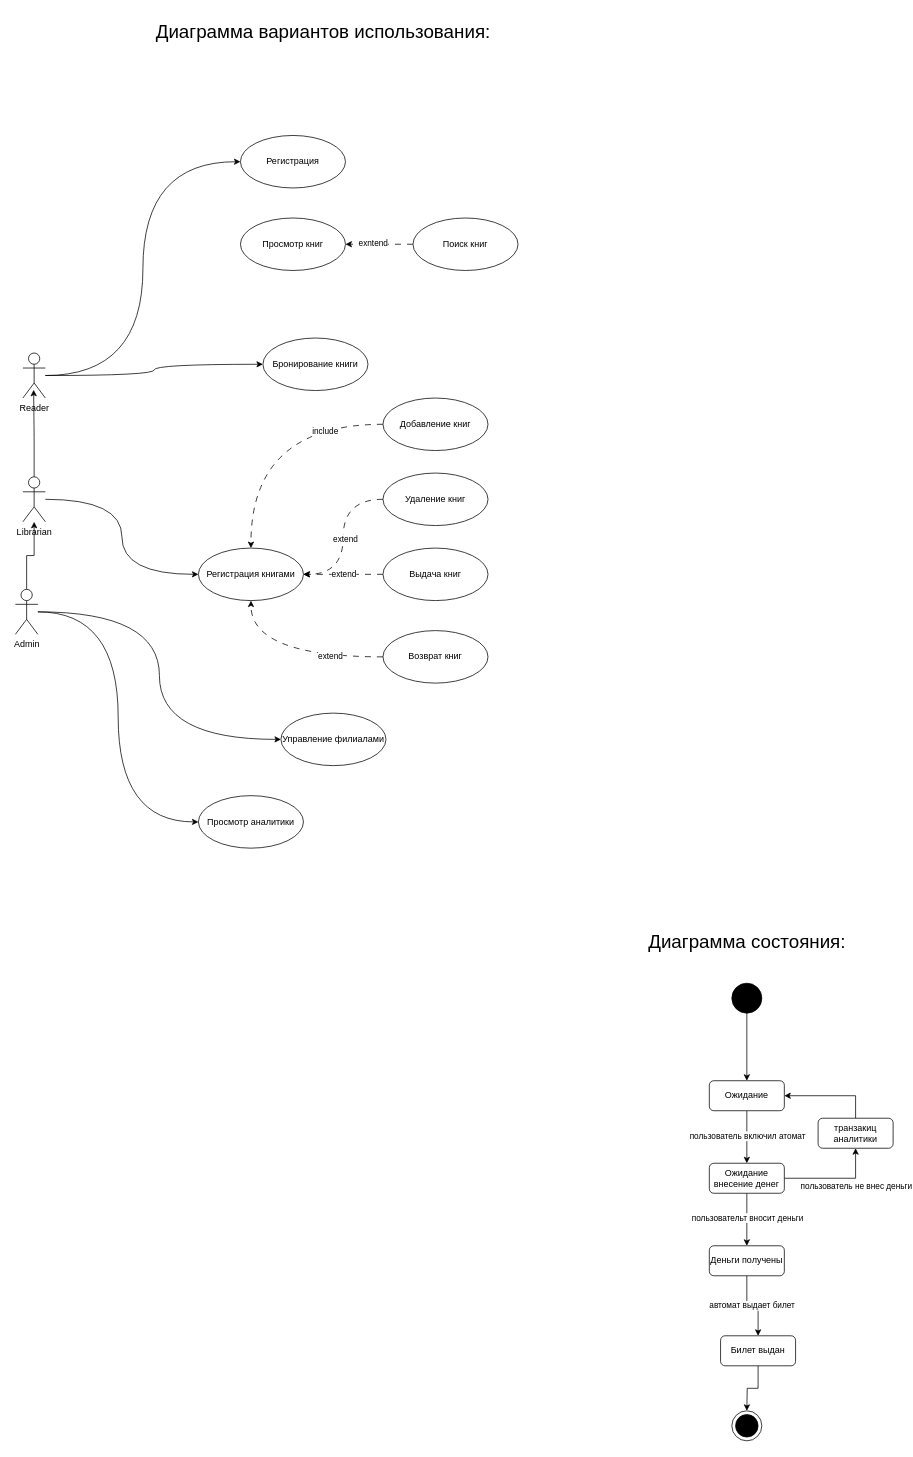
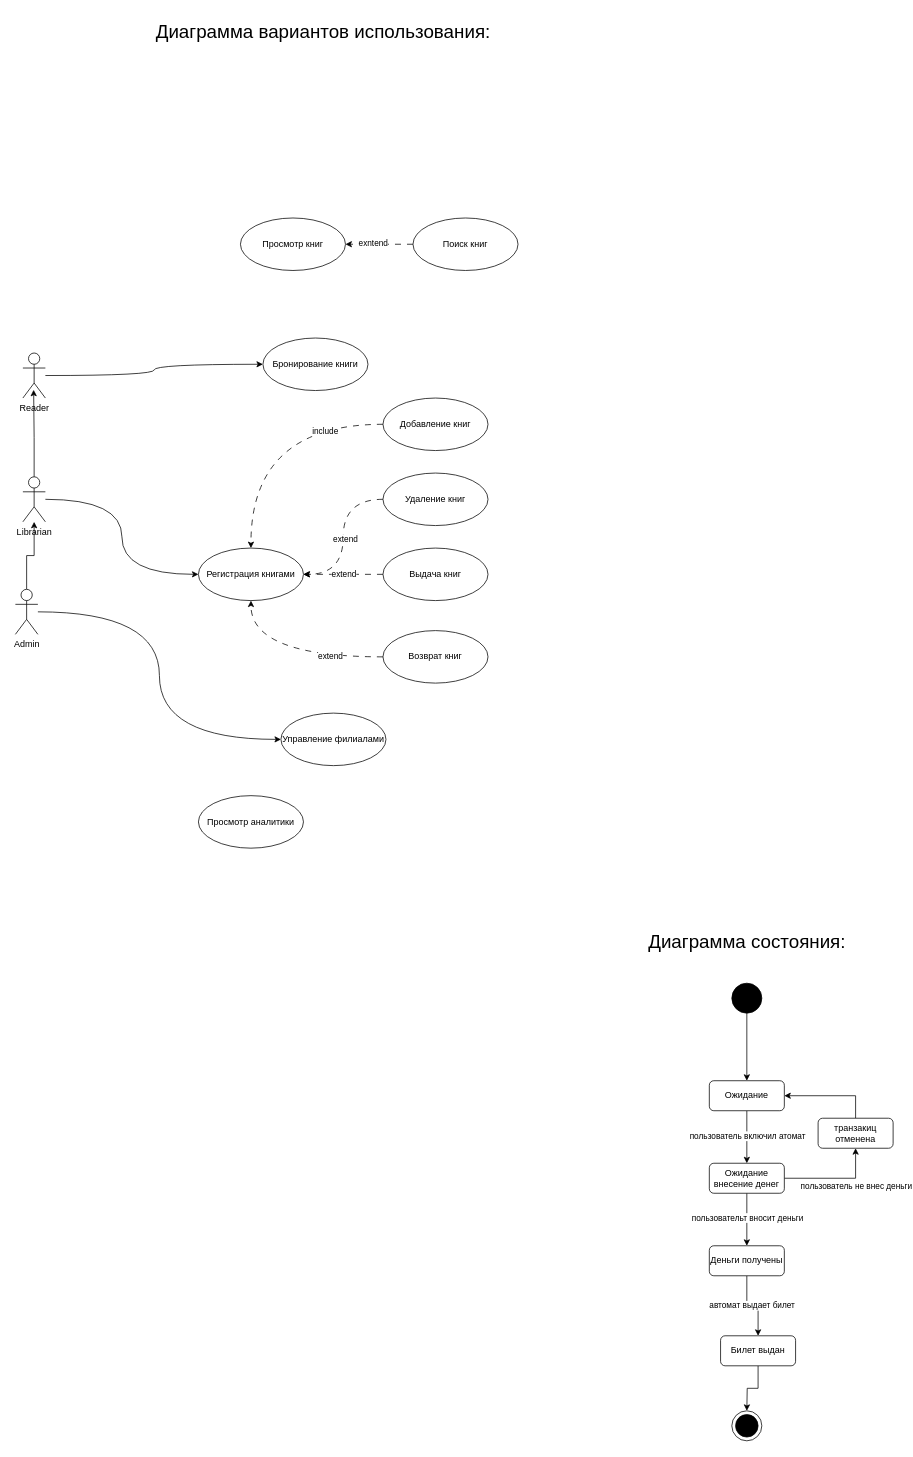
  <mxCell id="0" />
  <mxCell id="1" parent="0" />
- <mxCell id="2" value="Регистрация" style="ellipse;whiteSpace=wrap;html=1;" parent="1" vertex="1"><mxGeometry x="320" y="180" width="140" height="70" as="geometry" /></mxCell>
  <mxCell id="3" value="Диаграмма вариантов использования:" style="text;html=1;align=center;verticalAlign=middle;resizable=0;points=[];autosize=1;strokeColor=none;fillColor=none;fontSize=25;" parent="1" vertex="1"><mxGeometry x="195" y="20" width="470" height="40" as="geometry" /></mxCell>
  <mxCell id="4" value="Диаграмма состояния:" style="text;html=1;align=center;verticalAlign=middle;resizable=0;points=[];autosize=1;strokeColor=none;fillColor=none;fontSize=25;" parent="1" vertex="1"><mxGeometry x="850" y="1233" width="290" height="40" as="geometry" /></mxCell>
  <mxCell id="5" style="edgeStyle=orthogonalEdgeStyle;rounded=0;orthogonalLoop=1;jettySize=auto;html=1;entryX=0.5;entryY=0;entryDx=0;entryDy=0;" parent="1" source="6" target="9" edge="1"><mxGeometry relative="1" as="geometry" /></mxCell>
  <mxCell id="6" value="" style="shape=ellipse;html=1;fillColor=strokeColor;fontSize=18;fontColor=#ffffff;" parent="1" vertex="1"><mxGeometry x="975" y="1310" width="40" height="40" as="geometry" /></mxCell>
  <mxCell id="7" style="edgeStyle=orthogonalEdgeStyle;rounded=0;orthogonalLoop=1;jettySize=auto;html=1;entryX=0.5;entryY=0;entryDx=0;entryDy=0;" parent="1" source="9" target="14" edge="1"><mxGeometry relative="1" as="geometry" /></mxCell>
  <mxCell id="8" value="пользователь включил атомат" style="edgeLabel;html=1;align=center;verticalAlign=middle;resizable=0;points=[];" parent="7" vertex="1" connectable="0"><mxGeometry x="-0.07" relative="1" as="geometry"><mxPoint as="offset" /></mxGeometry></mxCell>
  <mxCell id="9" value="Ожидание" style="shape=rect;rounded=1;html=1;whiteSpace=wrap;align=center;" parent="1" vertex="1"><mxGeometry x="945" y="1440" width="100" height="40" as="geometry" /></mxCell>
  <mxCell id="10" style="edgeStyle=orthogonalEdgeStyle;rounded=0;orthogonalLoop=1;jettySize=auto;html=1;" parent="1" source="14" target="17" edge="1"><mxGeometry relative="1" as="geometry" /></mxCell>
  <mxCell id="11" value="пользовательт вносит деньги" style="edgeLabel;html=1;align=center;verticalAlign=middle;resizable=0;points=[];" parent="10" vertex="1" connectable="0"><mxGeometry x="-0.094" relative="1" as="geometry"><mxPoint as="offset" /></mxGeometry></mxCell>
  <mxCell id="12" style="edgeStyle=orthogonalEdgeStyle;rounded=0;orthogonalLoop=1;jettySize=auto;html=1;entryX=0.5;entryY=1;entryDx=0;entryDy=0;" edge="1" parent="1" source="14" target="52"><mxGeometry relative="1" as="geometry" /></mxCell>
  <mxCell id="13" value="пользователь не внес деньги" style="edgeLabel;html=1;align=center;verticalAlign=middle;resizable=0;points=[];" vertex="1" connectable="0" parent="12"><mxGeometry x="-0.378" y="-1" relative="1" as="geometry"><mxPoint x="53" y="9" as="offset" /></mxGeometry></mxCell>
  <mxCell id="14" value="Ожидание внесение денег" style="shape=rect;rounded=1;html=1;whiteSpace=wrap;align=center;" parent="1" vertex="1"><mxGeometry x="945" y="1550" width="100" height="40" as="geometry" /></mxCell>
  <mxCell id="15" style="edgeStyle=orthogonalEdgeStyle;rounded=0;orthogonalLoop=1;jettySize=auto;html=1;entryX=0.5;entryY=0;entryDx=0;entryDy=0;" parent="1" source="17" target="19" edge="1"><mxGeometry relative="1" as="geometry" /></mxCell>
  <mxCell id="16" value="автомат выдает билет" style="edgeLabel;html=1;align=center;verticalAlign=middle;resizable=0;points=[];" parent="15" vertex="1" connectable="0"><mxGeometry x="-0.026" y="1" relative="1" as="geometry"><mxPoint as="offset" /></mxGeometry></mxCell>
  <mxCell id="17" value="Деньги получены" style="shape=rect;rounded=1;html=1;whiteSpace=wrap;align=center;" parent="1" vertex="1"><mxGeometry x="945" y="1660" width="100" height="40" as="geometry" /></mxCell>
  <mxCell id="18" style="edgeStyle=orthogonalEdgeStyle;rounded=0;orthogonalLoop=1;jettySize=auto;html=1;" parent="1" source="19" edge="1"><mxGeometry relative="1" as="geometry"><mxPoint x="995" y="1880" as="targetPoint" /></mxGeometry></mxCell>
  <mxCell id="19" value="Билет выдан" style="shape=rect;rounded=1;html=1;whiteSpace=wrap;align=center;" parent="1" vertex="1"><mxGeometry x="960" y="1780" width="100" height="40" as="geometry" /></mxCell>
  <mxCell id="20" value="" style="shape=mxgraph.sysml.actFinal;html=1;verticalLabelPosition=bottom;labelBackgroundColor=#ffffff;verticalAlign=top;" parent="1" vertex="1"><mxGeometry x="975" y="1880" width="40" height="40" as="geometry" /></mxCell>
  <mxCell id="21" style="edgeStyle=orthogonalEdgeStyle;rounded=0;orthogonalLoop=1;jettySize=auto;html=1;entryX=0;entryY=0.5;entryDx=0;entryDy=0;curved=1;" edge="1" parent="1" source="22" target="35"><mxGeometry relative="1" as="geometry" /></mxCell>
  <mxCell id="22" value="Librarian" style="shape=umlActor;verticalLabelPosition=bottom;verticalAlign=top;html=1;" vertex="1" parent="1"><mxGeometry x="30" y="635" width="30" height="60" as="geometry" /></mxCell>
- <mxCell id="23" style="edgeStyle=orthogonalEdgeStyle;rounded=0;orthogonalLoop=1;jettySize=auto;html=1;entryX=0;entryY=0.5;entryDx=0;entryDy=0;curved=1;" edge="1" parent="1" source="25" target="2"><mxGeometry relative="1" as="geometry" /></mxCell>
  <mxCell id="24" style="edgeStyle=orthogonalEdgeStyle;rounded=0;orthogonalLoop=1;jettySize=auto;html=1;curved=1;" edge="1" parent="1" source="25" target="34"><mxGeometry relative="1" as="geometry" /></mxCell>
  <mxCell id="25" value="Reader" style="shape=umlActor;verticalLabelPosition=bottom;verticalAlign=top;html=1;" vertex="1" parent="1"><mxGeometry x="30" y="470" width="30" height="60" as="geometry" /></mxCell>
  <mxCell id="26" style="edgeStyle=orthogonalEdgeStyle;rounded=0;orthogonalLoop=1;jettySize=auto;html=1;" edge="1" parent="1" source="29" target="22"><mxGeometry relative="1" as="geometry" /></mxCell>
  <mxCell id="27" style="edgeStyle=orthogonalEdgeStyle;rounded=0;orthogonalLoop=1;jettySize=auto;html=1;entryX=0;entryY=0.5;entryDx=0;entryDy=0;curved=1;" edge="1" parent="1" source="29" target="48"><mxGeometry relative="1" as="geometry" /></mxCell>
- <mxCell id="28" style="edgeStyle=orthogonalEdgeStyle;rounded=0;orthogonalLoop=1;jettySize=auto;html=1;entryX=0;entryY=0.5;entryDx=0;entryDy=0;curved=1;" edge="1" parent="1" source="29" target="49"><mxGeometry relative="1" as="geometry" /></mxCell>
  <mxCell id="29" value="Admin" style="shape=umlActor;verticalLabelPosition=bottom;verticalAlign=top;html=1;" vertex="1" parent="1"><mxGeometry x="20" y="785" width="30" height="60" as="geometry" /></mxCell>
  <mxCell id="30" value="Просмотр книг" style="ellipse;whiteSpace=wrap;html=1;" vertex="1" parent="1"><mxGeometry x="320" y="290" width="140" height="70" as="geometry" /></mxCell>
  <mxCell id="31" style="edgeStyle=orthogonalEdgeStyle;rounded=0;orthogonalLoop=1;jettySize=auto;html=1;entryX=1;entryY=0.5;entryDx=0;entryDy=0;dashed=1;dashPattern=8 8;" edge="1" parent="1" source="33" target="30"><mxGeometry relative="1" as="geometry" /></mxCell>
  <mxCell id="32" value="exntend" style="edgeLabel;html=1;align=center;verticalAlign=middle;resizable=0;points=[];" vertex="1" connectable="0" parent="31"><mxGeometry x="0.2" y="-2" relative="1" as="geometry"><mxPoint as="offset" /></mxGeometry></mxCell>
  <mxCell id="33" value="Поиск книг" style="ellipse;whiteSpace=wrap;html=1;" vertex="1" parent="1"><mxGeometry x="550" y="290" width="140" height="70" as="geometry" /></mxCell>
  <mxCell id="34" value="Бронирование книги" style="ellipse;whiteSpace=wrap;html=1;" vertex="1" parent="1"><mxGeometry x="350" y="450" width="140" height="70" as="geometry" /></mxCell>
  <mxCell id="35" value="Регистрация книгами" style="ellipse;whiteSpace=wrap;html=1;" vertex="1" parent="1"><mxGeometry x="264" y="730" width="140" height="70" as="geometry" /></mxCell>
  <mxCell id="36" style="edgeStyle=orthogonalEdgeStyle;rounded=0;orthogonalLoop=1;jettySize=auto;html=1;dashed=1;dashPattern=8 8;curved=1;" edge="1" parent="1" source="38" target="35"><mxGeometry relative="1" as="geometry" /></mxCell>
  <mxCell id="37" value="include" style="edgeLabel;html=1;align=center;verticalAlign=middle;resizable=0;points=[];" vertex="1" connectable="0" parent="36"><mxGeometry x="-0.545" y="9" relative="1" as="geometry"><mxPoint as="offset" /></mxGeometry></mxCell>
  <mxCell id="38" value="Добавление книг" style="ellipse;whiteSpace=wrap;html=1;" vertex="1" parent="1"><mxGeometry x="510" y="530" width="140" height="70" as="geometry" /></mxCell>
  <mxCell id="39" style="edgeStyle=orthogonalEdgeStyle;rounded=0;orthogonalLoop=1;jettySize=auto;html=1;entryX=1;entryY=0.5;entryDx=0;entryDy=0;dashed=1;dashPattern=8 8;curved=1;" edge="1" parent="1" source="41" target="35"><mxGeometry relative="1" as="geometry" /></mxCell>
  <mxCell id="40" value="extend" style="edgeLabel;html=1;align=center;verticalAlign=middle;resizable=0;points=[];" vertex="1" connectable="0" parent="39"><mxGeometry x="0.021" y="2" relative="1" as="geometry"><mxPoint as="offset" /></mxGeometry></mxCell>
  <mxCell id="41" value="Удаление книг" style="ellipse;whiteSpace=wrap;html=1;" vertex="1" parent="1"><mxGeometry x="510" y="630" width="140" height="70" as="geometry" /></mxCell>
  <mxCell id="42" style="edgeStyle=orthogonalEdgeStyle;rounded=0;orthogonalLoop=1;jettySize=auto;html=1;entryX=1;entryY=0.5;entryDx=0;entryDy=0;dashed=1;dashPattern=8 8;" edge="1" parent="1" source="44" target="35"><mxGeometry relative="1" as="geometry" /></mxCell>
  <mxCell id="43" value="extend" style="edgeLabel;html=1;align=center;verticalAlign=middle;resizable=0;points=[];" vertex="1" connectable="0" parent="42"><mxGeometry y="-1" relative="1" as="geometry"><mxPoint as="offset" /></mxGeometry></mxCell>
  <mxCell id="44" value="Выдача книг" style="ellipse;whiteSpace=wrap;html=1;" vertex="1" parent="1"><mxGeometry x="510" y="730" width="140" height="70" as="geometry" /></mxCell>
  <mxCell id="45" style="edgeStyle=orthogonalEdgeStyle;rounded=0;orthogonalLoop=1;jettySize=auto;html=1;entryX=0.5;entryY=1;entryDx=0;entryDy=0;curved=1;dashed=1;dashPattern=8 8;" edge="1" parent="1" source="47" target="35"><mxGeometry relative="1" as="geometry" /></mxCell>
  <mxCell id="46" value="extend" style="edgeLabel;html=1;align=center;verticalAlign=middle;resizable=0;points=[];" vertex="1" connectable="0" parent="45"><mxGeometry x="-0.434" y="-2" relative="1" as="geometry"><mxPoint as="offset" /></mxGeometry></mxCell>
  <mxCell id="47" value="Возврат книг" style="ellipse;whiteSpace=wrap;html=1;" vertex="1" parent="1"><mxGeometry x="510" y="840" width="140" height="70" as="geometry" /></mxCell>
  <mxCell id="48" value="Управление филиалами" style="ellipse;whiteSpace=wrap;html=1;" vertex="1" parent="1"><mxGeometry x="374" y="950" width="140" height="70" as="geometry" /></mxCell>
  <mxCell id="49" value="Просмотр аналитики" style="ellipse;whiteSpace=wrap;html=1;" vertex="1" parent="1"><mxGeometry x="264" y="1060" width="140" height="70" as="geometry" /></mxCell>
  <mxCell id="50" style="edgeStyle=orthogonalEdgeStyle;rounded=0;orthogonalLoop=1;jettySize=auto;html=1;entryX=0.478;entryY=0.817;entryDx=0;entryDy=0;entryPerimeter=0;" edge="1" parent="1" source="22" target="25"><mxGeometry relative="1" as="geometry" /></mxCell>
  <mxCell id="51" style="edgeStyle=orthogonalEdgeStyle;rounded=0;orthogonalLoop=1;jettySize=auto;html=1;entryX=1;entryY=0.5;entryDx=0;entryDy=0;" edge="1" parent="1" source="52" target="9"><mxGeometry relative="1" as="geometry"><Array as="points"><mxPoint x="1140" y="1460" /></Array></mxGeometry></mxCell>
- <mxCell id="52" value="транзакиц аналитики" style="shape=rect;rounded=1;html=1;whiteSpace=wrap;align=center;" vertex="1" parent="1"><mxGeometry x="1090" y="1490" width="100" height="40" as="geometry" /></mxCell>
+ <mxCell id="52" value="транзакиц отменена" style="shape=rect;rounded=1;html=1;whiteSpace=wrap;align=center;" vertex="1" parent="1"><mxGeometry x="1090" y="1490" width="100" height="40" as="geometry" /></mxCell>
